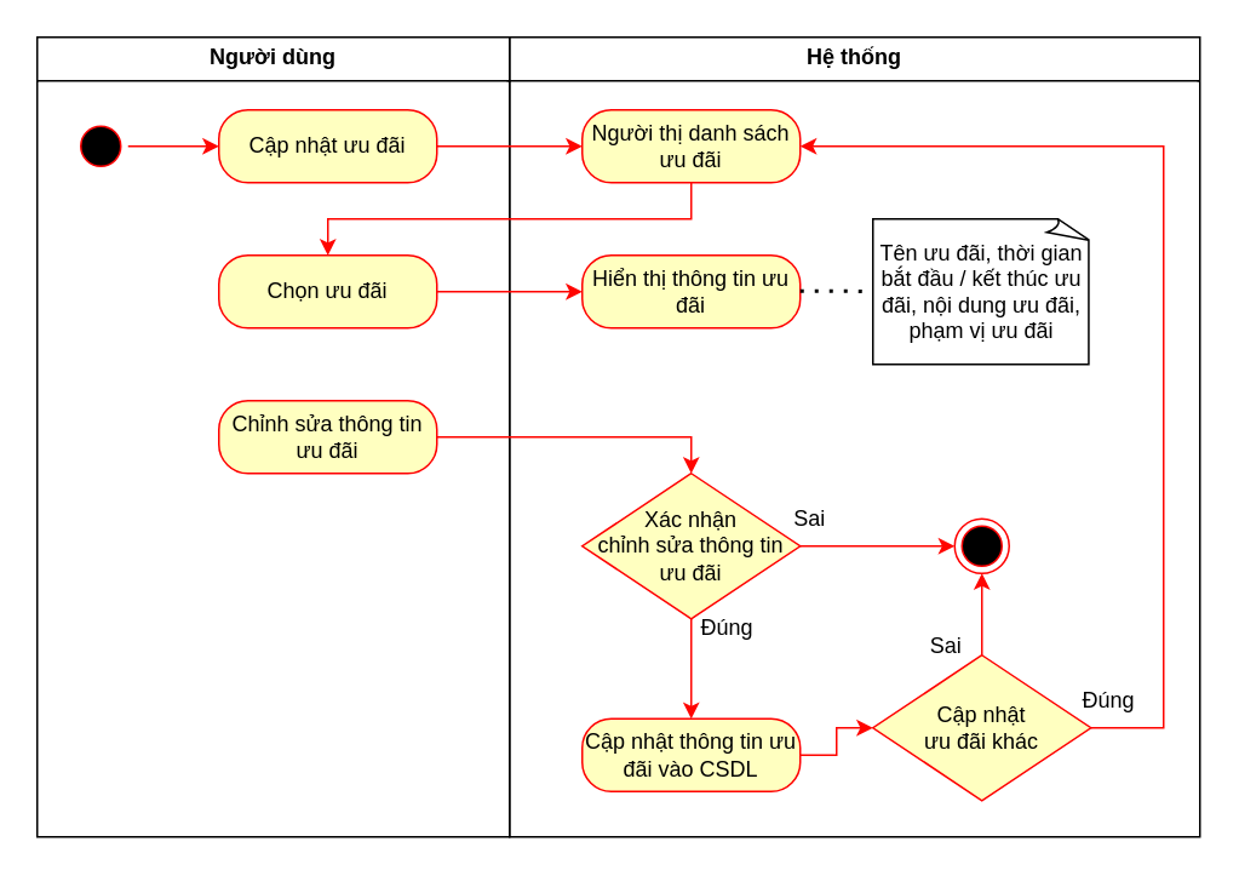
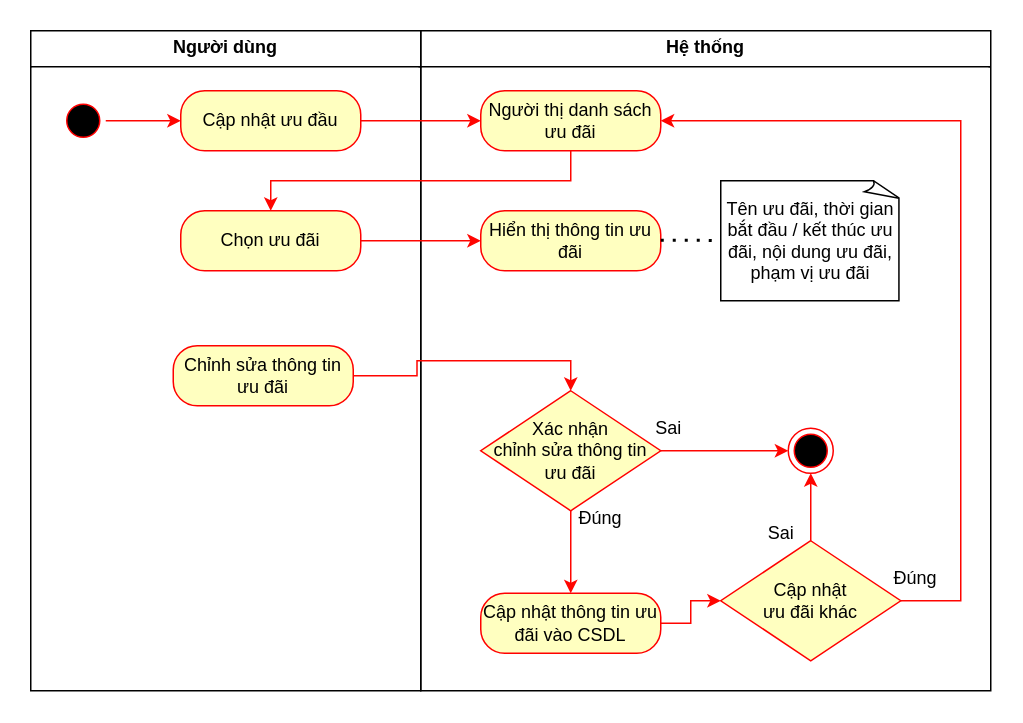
  <mxCell id="0" />
  <mxCell id="1" parent="0" />
  <mxCell id="2" value="&lt;p style=&quot;margin:0px;margin-top:4px;text-align:center;&quot;&gt;&lt;b&gt;Hệ thống&lt;/b&gt;&lt;/p&gt;&lt;hr size=&quot;1&quot; style=&quot;border-style:solid;&quot;&gt;&lt;div style=&quot;height:2px;&quot;&gt;&lt;/div&gt;" style="verticalAlign=top;align=left;overflow=fill;html=1;whiteSpace=wrap;" vertex="1" parent="1"><mxGeometry x="280" width="380" height="440" as="geometry" y="20" /></mxCell>
  <mxCell id="3" value="&lt;p style=&quot;margin:0px;margin-top:4px;text-align:center;&quot;&gt;&lt;b&gt;Người dùng&lt;/b&gt;&lt;/p&gt;&lt;hr size=&quot;1&quot; style=&quot;border-style:solid;&quot;&gt;&lt;div style=&quot;height:2px;&quot;&gt;&lt;/div&gt;" style="verticalAlign=top;align=left;overflow=fill;html=1;whiteSpace=wrap;" vertex="1" parent="1"><mxGeometry width="260" height="440" as="geometry" x="20" y="20" /></mxCell>
  <mxCell id="4" value="" style="ellipse;html=1;shape=startState;fillColor=#000000;strokeColor=#ff0000;" vertex="1" parent="1"><mxGeometry x="40" y="65" width="30" height="30" as="geometry" /></mxCell>
  <mxCell id="5" value="" style="edgeStyle=orthogonalEdgeStyle;rounded=0;orthogonalLoop=1;jettySize=auto;html=1;strokeColor=#FF0500;" edge="1" parent="1" source="4" target="7"><mxGeometry relative="1" as="geometry" /></mxCell>
  <mxCell id="6" value="" style="edgeStyle=orthogonalEdgeStyle;rounded=0;orthogonalLoop=1;jettySize=auto;html=1;strokeColor=#FF0500;" edge="1" parent="1" source="7" target="9"><mxGeometry relative="1" as="geometry" /></mxCell>
- <mxCell id="7" value="Cập nhật ưu đãi" style="rounded=1;whiteSpace=wrap;html=1;arcSize=40;fontColor=#000000;fillColor=#ffffc0;strokeColor=#ff0000;" vertex="1" parent="1"><mxGeometry x="120" y="60" width="120" height="40" as="geometry" /></mxCell>
+ <mxCell id="7" value="Cập nhật ưu đầu" style="rounded=1;whiteSpace=wrap;html=1;arcSize=40;fontColor=#000000;fillColor=#ffffc0;strokeColor=#ff0000;" vertex="1" parent="1"><mxGeometry x="120" y="60" width="120" height="40" as="geometry" /></mxCell>
  <mxCell id="8" style="edgeStyle=orthogonalEdgeStyle;rounded=0;orthogonalLoop=1;jettySize=auto;html=1;entryX=0.5;entryY=0;entryDx=0;entryDy=0;strokeColor=#FF0500;" edge="1" parent="1" source="9" target="11"><mxGeometry relative="1" as="geometry"><Array as="points"><mxPoint x="380" y="120" /><mxPoint x="180" y="120" /></Array></mxGeometry></mxCell>
  <mxCell id="9" value="Người thị danh sách ưu đãi" style="rounded=1;whiteSpace=wrap;html=1;arcSize=40;fontColor=#000000;fillColor=#ffffc0;strokeColor=#ff0000;" vertex="1" parent="1"><mxGeometry x="320" y="60" width="120" height="40" as="geometry" /></mxCell>
  <mxCell id="10" value="" style="edgeStyle=orthogonalEdgeStyle;rounded=0;orthogonalLoop=1;jettySize=auto;html=1;strokeColor=#FF0500;" edge="1" parent="1" source="11" target="14"><mxGeometry relative="1" as="geometry" /></mxCell>
  <mxCell id="11" value="Chọn ưu đãi" style="rounded=1;whiteSpace=wrap;html=1;arcSize=40;fontColor=#000000;fillColor=#ffffc0;strokeColor=#ff0000;" vertex="1" parent="1"><mxGeometry x="120" y="140" width="120" height="40" as="geometry" /></mxCell>
  <mxCell id="12" style="edgeStyle=orthogonalEdgeStyle;rounded=0;orthogonalLoop=1;jettySize=auto;html=1;entryX=0.5;entryY=0;entryDx=0;entryDy=0;strokeColor=#FF0500;" edge="1" parent="1" source="13" target="17"><mxGeometry relative="1" as="geometry" /></mxCell>
- <mxCell id="13" value="Chỉnh sửa thông tin ưu đãi" style="rounded=1;whiteSpace=wrap;html=1;arcSize=40;fontColor=#000000;fillColor=#ffffc0;strokeColor=#ff0000;" vertex="1" parent="1"><mxGeometry x="120" y="220" width="120" height="40" as="geometry" /></mxCell>
+ <mxCell id="13" value="Chỉnh sửa thông tin ưu đãi" style="rounded=1;whiteSpace=wrap;html=1;arcSize=40;fontColor=#000000;fillColor=#ffffc0;strokeColor=#ff0000;" vertex="1" parent="1"><mxGeometry x="115" y="230" width="120" height="40" as="geometry" /></mxCell>
  <mxCell id="14" value="Hiển thị thông tin ưu đãi" style="rounded=1;whiteSpace=wrap;html=1;arcSize=40;fontColor=#000000;fillColor=#ffffc0;strokeColor=#ff0000;" vertex="1" parent="1"><mxGeometry x="320" y="140" width="120" height="40" as="geometry" /></mxCell>
  <mxCell id="15" value="" style="edgeStyle=orthogonalEdgeStyle;rounded=0;orthogonalLoop=1;jettySize=auto;html=1;strokeColor=#FF0500;" edge="1" parent="1" source="17" target="19"><mxGeometry relative="1" as="geometry" /></mxCell>
  <mxCell id="16" value="" style="edgeStyle=orthogonalEdgeStyle;rounded=0;orthogonalLoop=1;jettySize=auto;html=1;strokeColor=#FF0500;" edge="1" parent="1" source="17" target="23"><mxGeometry relative="1" as="geometry" /></mxCell>
  <mxCell id="17" value="Xác nhận&lt;br&gt;chỉnh sửa thông tin ưu đãi" style="rhombus;whiteSpace=wrap;html=1;fontColor=#000000;fillColor=#ffffc0;strokeColor=#FF0000;" vertex="1" parent="1"><mxGeometry x="320" y="260" width="120" height="80" as="geometry" /></mxCell>
  <mxCell id="18" value="" style="edgeStyle=orthogonalEdgeStyle;rounded=0;orthogonalLoop=1;jettySize=auto;html=1;strokeColor=#FF0500;" edge="1" parent="1" source="19" target="22"><mxGeometry relative="1" as="geometry" /></mxCell>
  <mxCell id="19" value="Cập nhật thông tin ưu đãi vào CSDL" style="rounded=1;whiteSpace=wrap;html=1;arcSize=40;fontColor=#000000;fillColor=#ffffc0;strokeColor=#ff0000;" vertex="1" parent="1"><mxGeometry x="320" y="395" width="120" height="40" as="geometry" /></mxCell>
  <mxCell id="20" value="" style="edgeStyle=orthogonalEdgeStyle;rounded=0;orthogonalLoop=1;jettySize=auto;html=1;strokeColor=#FF0500;" edge="1" parent="1" source="22" target="23"><mxGeometry relative="1" as="geometry" /></mxCell>
  <mxCell id="21" style="edgeStyle=orthogonalEdgeStyle;rounded=0;orthogonalLoop=1;jettySize=auto;html=1;strokeColor=light-dark(#FF0500,#FFFFFF);entryX=1;entryY=0.5;entryDx=0;entryDy=0;" edge="1" parent="1" source="22" target="9"><mxGeometry relative="1" as="geometry"><Array as="points"><mxPoint x="640" y="400" /><mxPoint x="640" y="80" /></Array><mxPoint x="600" y="80" as="targetPoint" /></mxGeometry></mxCell>
  <mxCell id="22" value="Cập nhật&lt;br&gt;ưu đãi khác" style="rhombus;whiteSpace=wrap;html=1;fontColor=#000000;fillColor=#ffffc0;strokeColor=#FF0000;" vertex="1" parent="1"><mxGeometry x="480" y="360" width="120" height="80" as="geometry" /></mxCell>
  <mxCell id="23" value="" style="ellipse;html=1;shape=endState;fillColor=#000000;strokeColor=#ff0000;" vertex="1" parent="1"><mxGeometry x="525" y="285" width="30" height="30" as="geometry" /></mxCell>
  <mxCell id="24" value="" style="endArrow=none;dashed=1;html=1;dashPattern=1 3;strokeWidth=2;rounded=0;" edge="1" parent="1"><mxGeometry width="50" height="50" relative="1" as="geometry"><mxPoint x="440" y="159.71" as="sourcePoint" /><mxPoint x="480" y="160" as="targetPoint" /><Array as="points"><mxPoint x="470" y="159.71" /></Array></mxGeometry></mxCell>
  <mxCell id="25" value="Đúng" style="text;html=1;align=center;verticalAlign=middle;whiteSpace=wrap;rounded=0;fontFamily=Helvetica;fontSize=12;fontColor=#000000;" vertex="1" parent="1"><mxGeometry x="370" y="330" width="60" height="30" as="geometry" /></mxCell>
  <mxCell id="26" value="Đúng" style="text;html=1;align=center;verticalAlign=middle;whiteSpace=wrap;rounded=0;fontFamily=Helvetica;fontSize=12;fontColor=#000000;" vertex="1" parent="1"><mxGeometry x="580" y="370" width="60" height="30" as="geometry" /></mxCell>
  <mxCell id="27" value="Sai" style="text;html=1;align=center;verticalAlign=middle;resizable=0;points=[];autosize=1;strokeColor=none;fillColor=none;" vertex="1" parent="1"><mxGeometry x="425" y="270" width="40" height="30" as="geometry" /></mxCell>
  <mxCell id="28" value="Sai" style="text;html=1;align=center;verticalAlign=middle;resizable=0;points=[];autosize=1;strokeColor=none;fillColor=none;" vertex="1" parent="1"><mxGeometry x="500" y="340" width="40" height="30" as="geometry" /></mxCell>
  <mxCell id="29" value="Tên ưu đãi, thời gian bắt đầu / kết thúc ưu đãi, nội dung ưu đãi,&lt;div&gt;phạm vị ưu đãi&lt;/div&gt;" style="whiteSpace=wrap;html=1;shape=mxgraph.basic.document;align=center;" vertex="1" parent="1"><mxGeometry x="480" y="120" width="120" height="80" as="geometry" /></mxCell>
